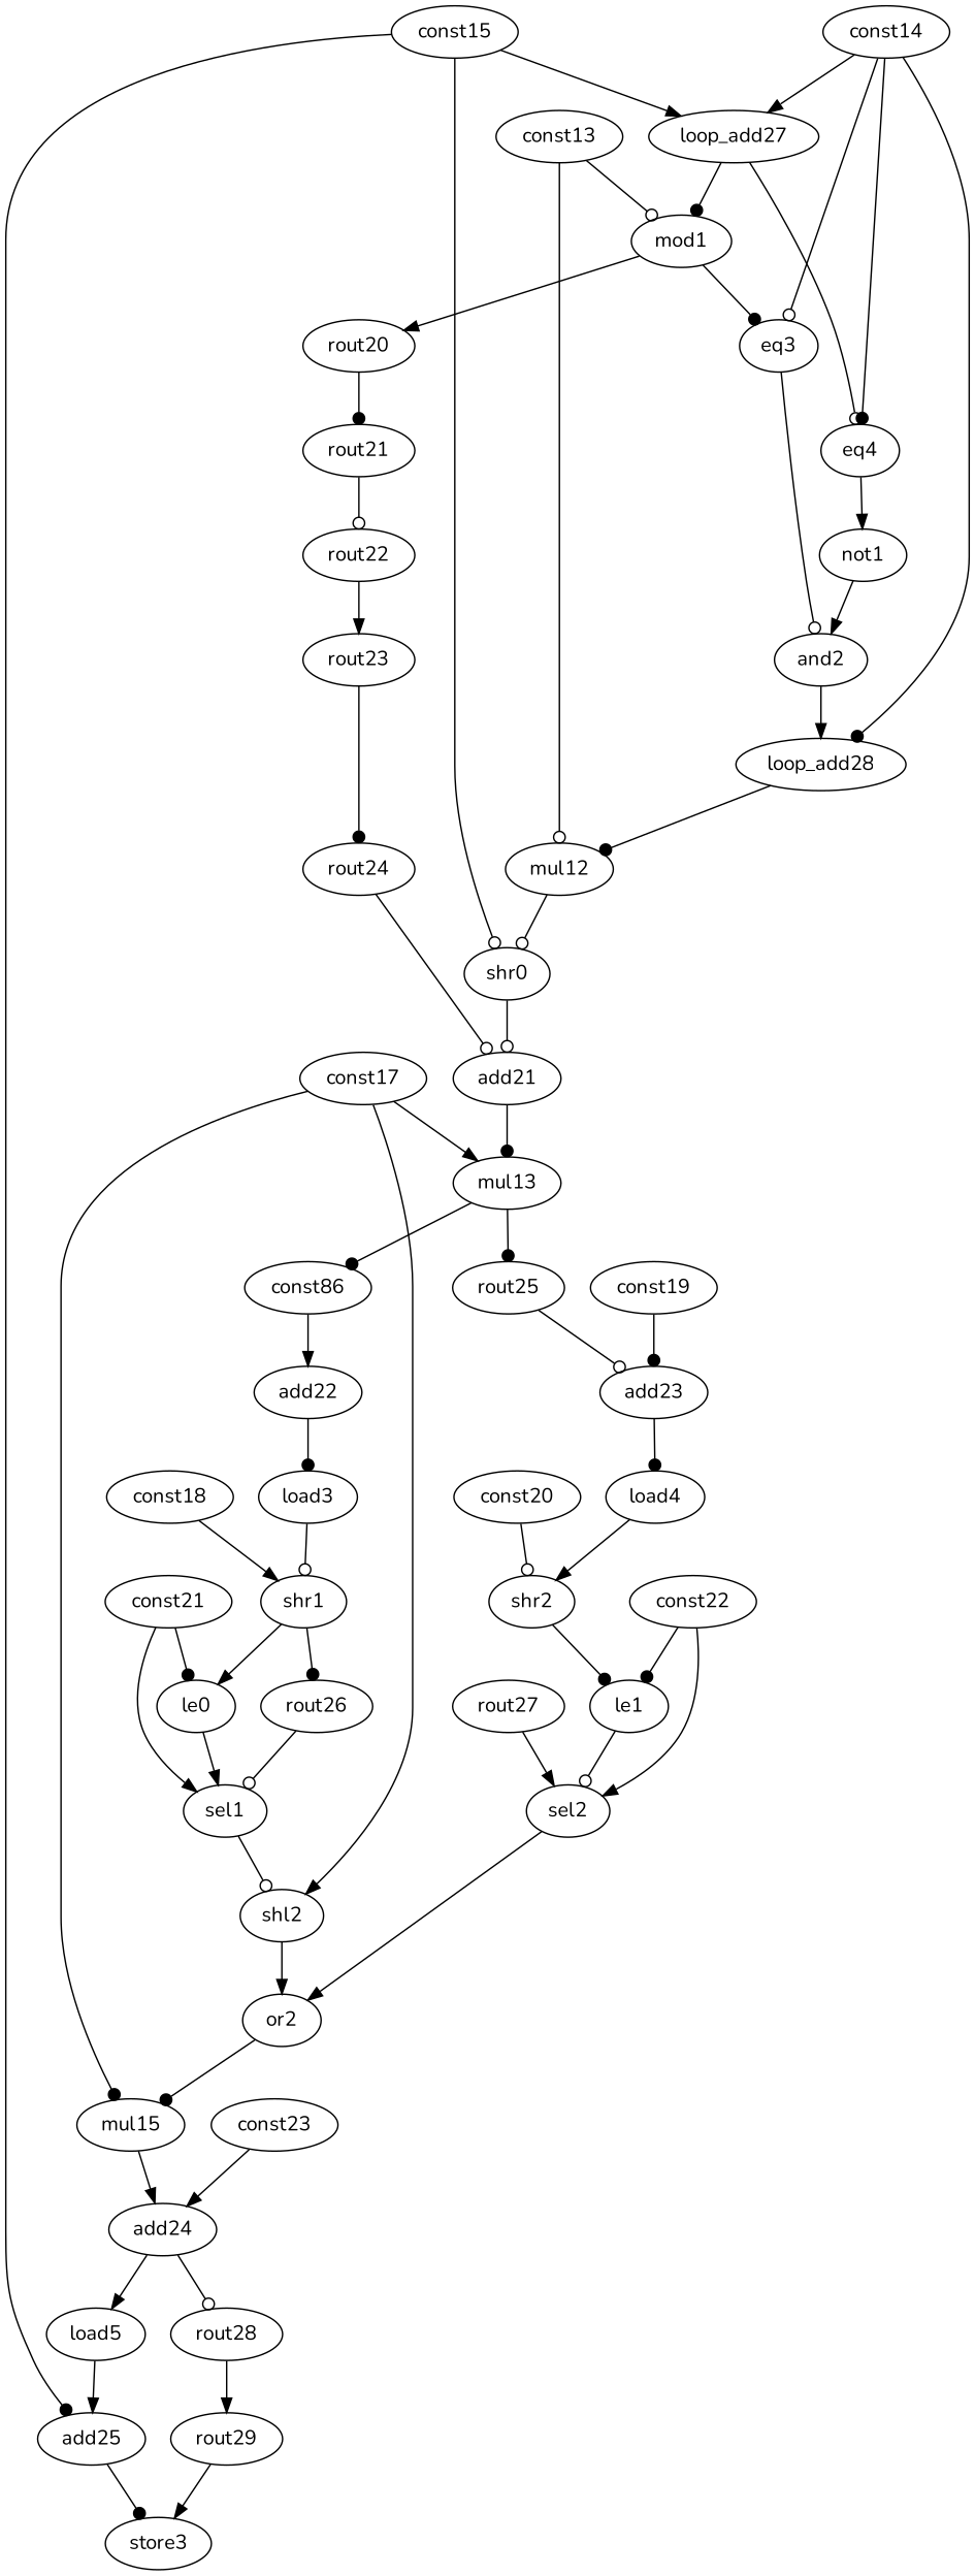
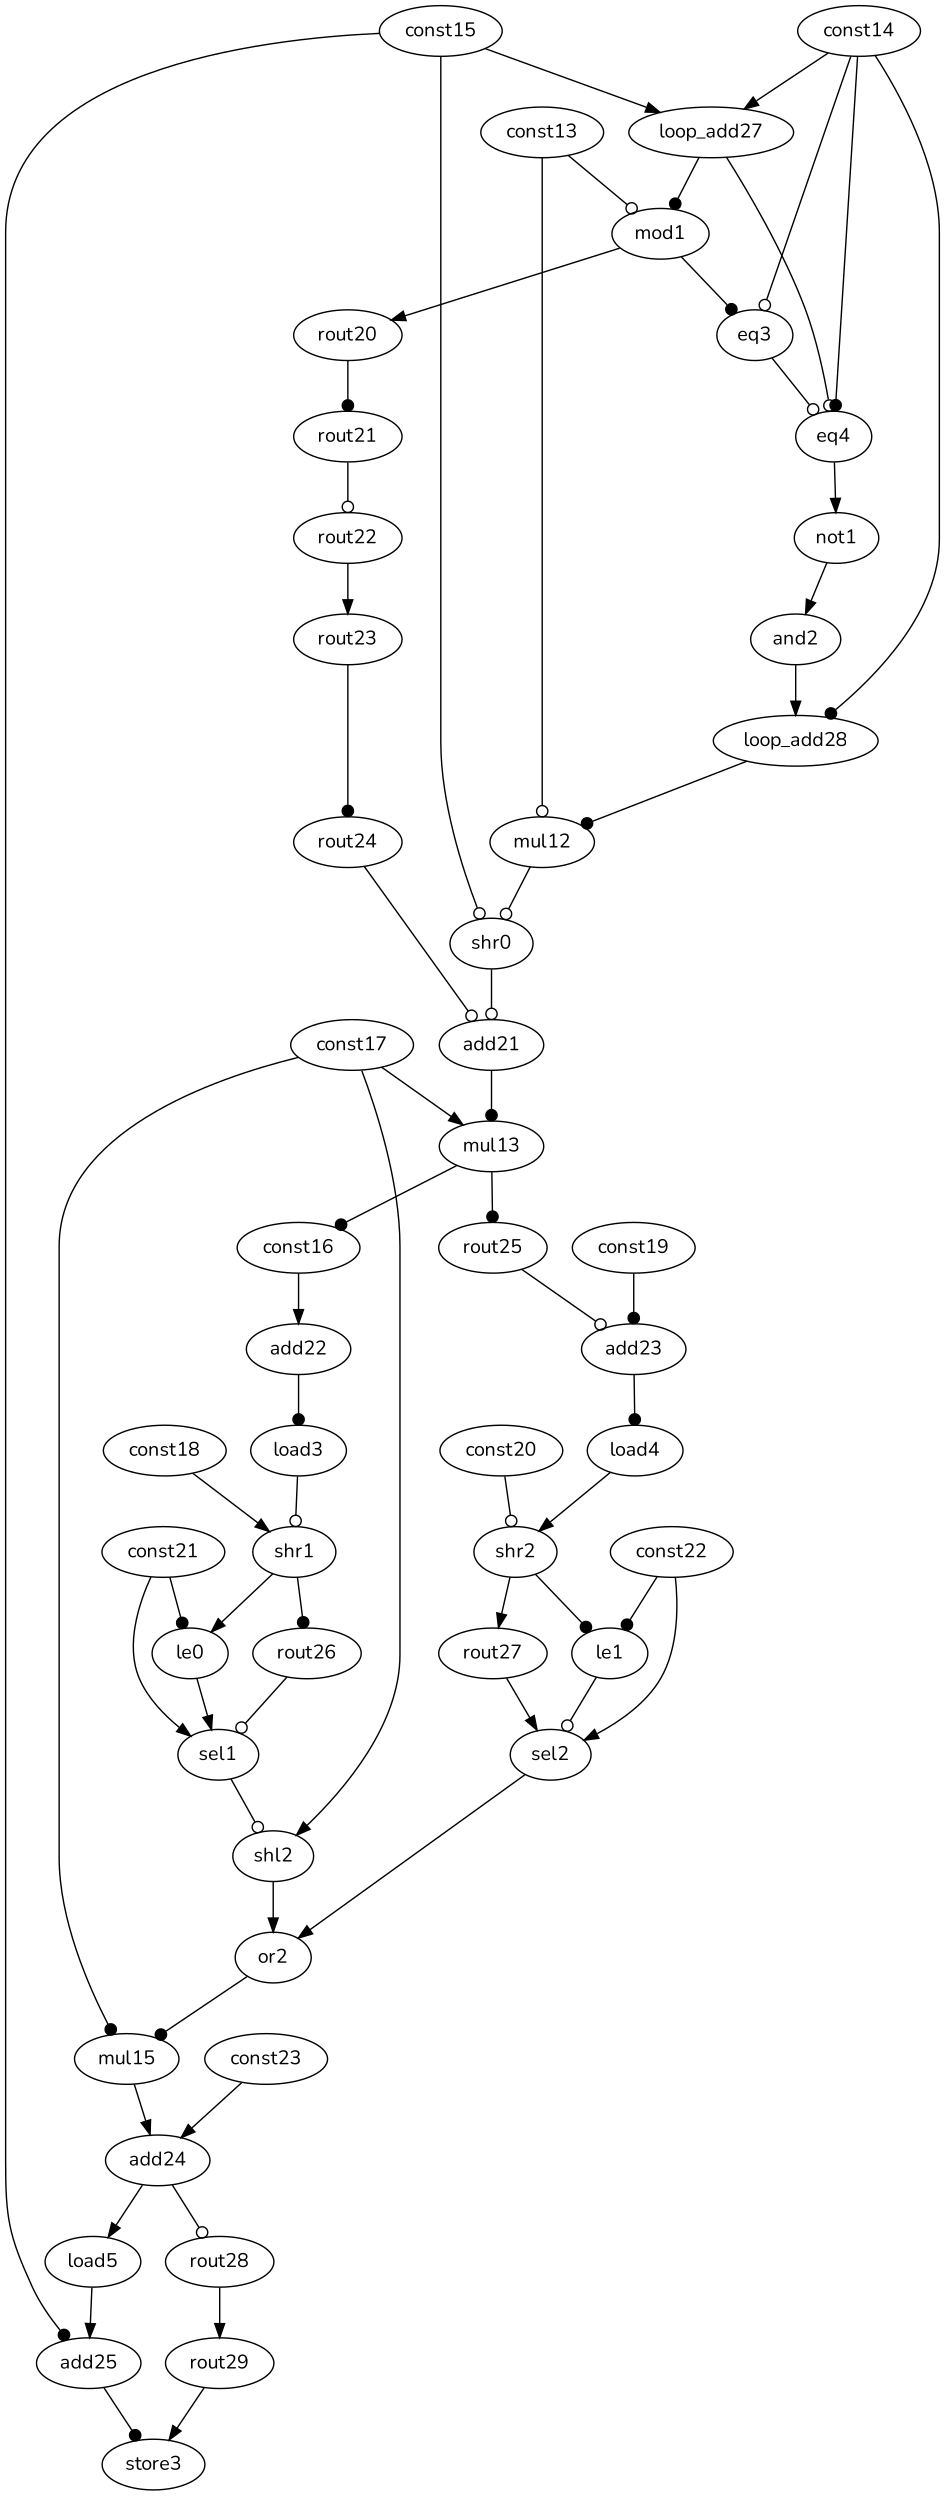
  digraph {
    fontname=Nunito
    node [fontname=Nunito opcode=const]
    edge [arrowhead=normal fontname=Nunito operand=0]
    const13 [val=4608]
    mod1 [llvm="%50" opcode=mod schedule=1]
    mul12 [llvm="%56" opcode=mul schedule=5]
    eq3 [llvm="%51" opcode=eq schedule=2]
    rout20 [opcode=rout schedule=2]
    shr0 [llvm="%57" opcode=shr schedule=6]
    and2 [llvm="%53" opcode=and schedule=3]
    rout21 [opcode=rout schedule=3]
    const14 [val=0]
    eq4 [llvm="%52" opcode=eq schedule=1]
    loop_add27 [llvm="%48" opcode=add schedule=0]
    loop_add28 [llvm="%49" opcode=add schedule=4]
    not1 [llvm="%52" opcode=not schedule=2]
    add21 [llvm="%58" opcode=add schedule=7]
    const15 [val=1]
    add25 [llvm="%71" opcode=add schedule=19]
    store3 [llvm=store opcode=store schedule=20]
    mul13 [llvm="%59" opcode=mul schedule=8]
-   const16 [llvm="%3" label=const86]
+   const16 [llvm="%3"]
    rout25 [opcode=rout schedule=9]
    add22 [llvm="%59" opcode=add schedule=9]
    load3 [llvm="%60" opcode=load schedule=10]
    const17 [val=4]
    shl2 [llvm="%67" opcode=shl schedule=14]
    mul15 [llvm="%69" opcode=mul schedule=16]
    or2 [llvm="%68" opcode=or schedule=15]
    add24 [llvm="%69" opcode=add schedule=17]
    add23 [llvm="%62" opcode=add schedule=10]
    shr1 [llvm="%61" opcode=shr schedule=11]
    le0 [llvm="%65" opcode=le schedule=12]
    rout26 [opcode=rout schedule=12]
    const18 [val=8]
    sel1 [llvm="%65" opcode=sel schedule=13]
    const19 [llvm="%4"]
    load4 [llvm="%63" opcode=load schedule=11]
    shr2 [llvm="%64" opcode=shr schedule=12]
    le1 [llvm="%66" opcode=le schedule=13]
    rout27 [opcode=rout schedule=13]
    const20 [val=9]
    sel2 [llvm="%66" opcode=sel schedule=14]
    const21 [val=7]
    const22 [val=15]
    const23 [llvm="%0"]
    load5 [llvm="%70" opcode=load schedule=18]
    rout28 [opcode=rout schedule=18]
    rout29 [opcode=rout schedule=19]
    rout22 [opcode=rout schedule=4]
    rout23 [opcode=rout schedule=5]
    rout24 [opcode=rout schedule=6]
    const13 -> mod1 [arrowhead=odot operand=1]
    const13 -> mul12 [arrowhead=odot operand=1]
    mod1 -> eq3 [arrowhead=dot]
    mod1 -> rout20
    mul12 -> shr0 [arrowhead=odot]
-   eq3 -> and2 [arrowhead=odot operand=1]
+   eq3 -> eq4 [arrowhead=odot operand=1]
    rout20 -> rout21 [arrowhead=dot]
    shr0 -> add21 [arrowhead=odot]
    and2 -> loop_add28 [operand=1]
    rout21 -> rout22 [arrowhead=odot]
    const14 -> eq3 [arrowhead=odot operand=1]
    const14 -> eq4 [arrowhead=dot operand=1]
    const14 -> loop_add27 [type=const_base]
    const14 -> loop_add28 [arrowhead=dot type=const_base]
    eq4 -> not1
    loop_add27 -> mod1 [arrowhead=dot]
    loop_add27 -> eq4 [arrowhead=odot]
    loop_add28 -> mul12 [arrowhead=dot]
    not1 -> and2
    add21 -> mul13 [arrowhead=dot]
    const15 -> shr0 [arrowhead=odot operand=1]
    const15 -> loop_add27 [operand=1]
    const15 -> add25 [arrowhead=dot operand=1]
    add25 -> store3 [arrowhead=dot]
    mul13 -> const16 [arrowhead=dot operand=1]
    mul13 -> rout25 [arrowhead=dot]
    const16 -> add22
    rout25 -> add23 [arrowhead=odot operand=1]
    add22 -> load3 [arrowhead=dot]
    load3 -> shr1 [arrowhead=odot]
    const17 -> mul13 [operand=1]
    const17 -> shl2 [operand=1]
    const17 -> mul15 [arrowhead=dot operand=1]
    shl2 -> or2
    mul15 -> add24 [operand=1]
    or2 -> mul15 [arrowhead=dot]
    add24 -> load5
    add24 -> rout28 [arrowhead=odot]
    add23 -> load4 [arrowhead=dot]
    shr1 -> le0
    shr1 -> rout26 [arrowhead=dot]
    le0 -> sel1
    rout26 -> sel1 [arrowhead=odot operand=1]
    const18 -> shr1 [operand=1]
    sel1 -> shl2 [arrowhead=odot]
    const19 -> add23 [arrowhead=dot]
    load4 -> shr2
    shr2 -> le1 [arrowhead=dot]
+   shr2 -> rout27
    le1 -> sel2 [arrowhead=odot]
    rout27 -> sel2 [operand=1]
    const20 -> shr2 [arrowhead=odot operand=1]
    sel2 -> or2 [operand=1]
    const21 -> le0 [arrowhead=dot operand=1]
    const21 -> sel1 [operand=2]
    const22 -> le1 [arrowhead=dot operand=1]
    const22 -> sel2 [operand=2]
    const23 -> add24
    load5 -> add25
    rout28 -> rout29
    rout29 -> store3 [operand=1]
    rout22 -> rout23
    rout23 -> rout24 [arrowhead=dot]
    rout24 -> add21 [arrowhead=odot operand=1]
  }
